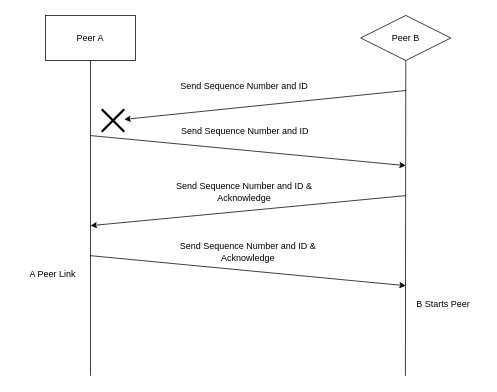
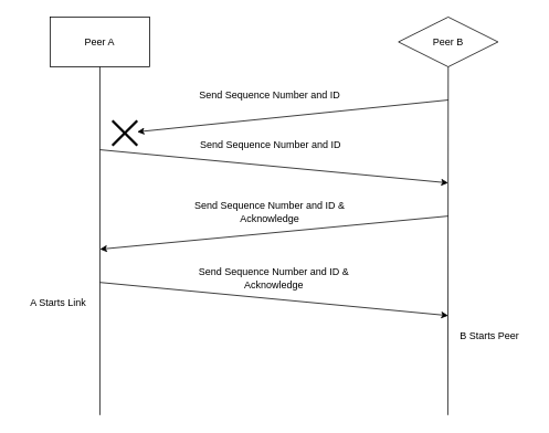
  <mxCell id="0" />
  <mxCell id="1" parent="0" />
  <mxCell id="2" value="Peer A" style="whiteSpace=wrap;html=1;rounded=0;" vertex="1" parent="1"><mxGeometry x="60" y="20" width="120" height="60" as="geometry" /></mxCell>
  <mxCell id="3" value="Peer B" style="rhombus;whiteSpace=wrap;html=1;" vertex="1" parent="1"><mxGeometry x="480" y="20" width="120" height="60" as="geometry" /></mxCell>
  <mxCell id="4" value="" style="endArrow=none;html=1;rounded=0;entryX=0.5;entryY=1;entryDx=0;entryDy=0;" edge="1" parent="1" target="2"><mxGeometry width="50" height="50" relative="1" as="geometry"><mxPoint x="120" y="500" as="sourcePoint" /><mxPoint x="350" y="350" as="targetPoint" /></mxGeometry></mxCell>
  <mxCell id="5" value="" style="endArrow=none;html=1;rounded=0;entryX=0.5;entryY=1;entryDx=0;entryDy=0;" edge="1" parent="1" target="3"><mxGeometry width="50" height="50" relative="1" as="geometry"><mxPoint x="539.5" y="500" as="sourcePoint" /><mxPoint x="540" y="170" as="targetPoint" /></mxGeometry></mxCell>
  <mxCell id="6" value="" style="endArrow=classic;html=1;rounded=0;" edge="1" parent="1"><mxGeometry width="50" height="50" relative="1" as="geometry"><mxPoint x="120" y="180" as="sourcePoint" /><mxPoint x="540" y="220" as="targetPoint" /></mxGeometry></mxCell>
  <mxCell id="7" value="Send Sequence Number and ID" style="text;html=1;strokeColor=none;fillColor=none;align=center;verticalAlign=middle;whiteSpace=wrap;rounded=0;" vertex="1" parent="1"><mxGeometry x="214.5" y="160" width="222" height="30" as="geometry" /></mxCell>
  <mxCell id="8" value="" style="endArrow=classic;html=1;rounded=0;" edge="1" parent="1"><mxGeometry width="50" height="50" relative="1" as="geometry"><mxPoint x="120" y="340" as="sourcePoint" /><mxPoint x="540" y="380" as="targetPoint" /></mxGeometry></mxCell>
  <mxCell id="9" value="Send Sequence Number and ID &amp;amp; Acknowledge" style="text;html=1;strokeColor=none;fillColor=none;align=center;verticalAlign=middle;whiteSpace=wrap;rounded=0;" vertex="1" parent="1"><mxGeometry x="219" y="320" width="222" height="30" as="geometry" /></mxCell>
  <mxCell id="10" value="" style="endArrow=classic;html=1;rounded=0;" edge="1" parent="1"><mxGeometry width="50" height="50" relative="1" as="geometry"><mxPoint x="540" y="260" as="sourcePoint" /><mxPoint x="120" y="300" as="targetPoint" /></mxGeometry></mxCell>
  <mxCell id="11" value="Send Sequence Number and ID &amp;amp; Acknowledge" style="text;html=1;strokeColor=none;fillColor=none;align=center;verticalAlign=middle;whiteSpace=wrap;rounded=0;" vertex="1" parent="1"><mxGeometry x="209" y="240" width="232" height="30" as="geometry" /></mxCell>
- <mxCell id="12" value="A Peer Link" style="text;html=1;strokeColor=none;fillColor=none;align=center;verticalAlign=middle;whiteSpace=wrap;rounded=0;" vertex="1" parent="1"><mxGeometry x="20" y="350" width="100" height="30" as="geometry" /></mxCell>
+ <mxCell id="12" value="A Starts Link" style="text;html=1;strokeColor=none;fillColor=none;align=center;verticalAlign=middle;whiteSpace=wrap;rounded=0;" vertex="1" parent="1"><mxGeometry x="20" y="350" width="100" height="30" as="geometry" /></mxCell>
  <mxCell id="13" value="B Starts Peer" style="text;html=1;strokeColor=none;fillColor=none;align=center;verticalAlign=middle;whiteSpace=wrap;rounded=0;" vertex="1" parent="1"><mxGeometry x="540" y="390" width="100" height="30" as="geometry" /></mxCell>
  <mxCell id="14" value="" style="endArrow=classic;html=1;rounded=0;" edge="1" parent="1" target="16"><mxGeometry width="50" height="50" relative="1" as="geometry"><mxPoint x="540" y="120" as="sourcePoint" /><mxPoint x="150" y="160" as="targetPoint" /></mxGeometry></mxCell>
  <mxCell id="15" value="Send Sequence Number and ID" style="text;html=1;strokeColor=none;fillColor=none;align=center;verticalAlign=middle;whiteSpace=wrap;rounded=0;" vertex="1" parent="1"><mxGeometry x="209" y="100" width="232" height="30" as="geometry" /></mxCell>
  <mxCell id="16" value="" style="shape=umlDestroy;whiteSpace=wrap;html=1;strokeWidth=3;" vertex="1" parent="1"><mxGeometry x="135" y="145" width="30" height="30" as="geometry" /></mxCell>
